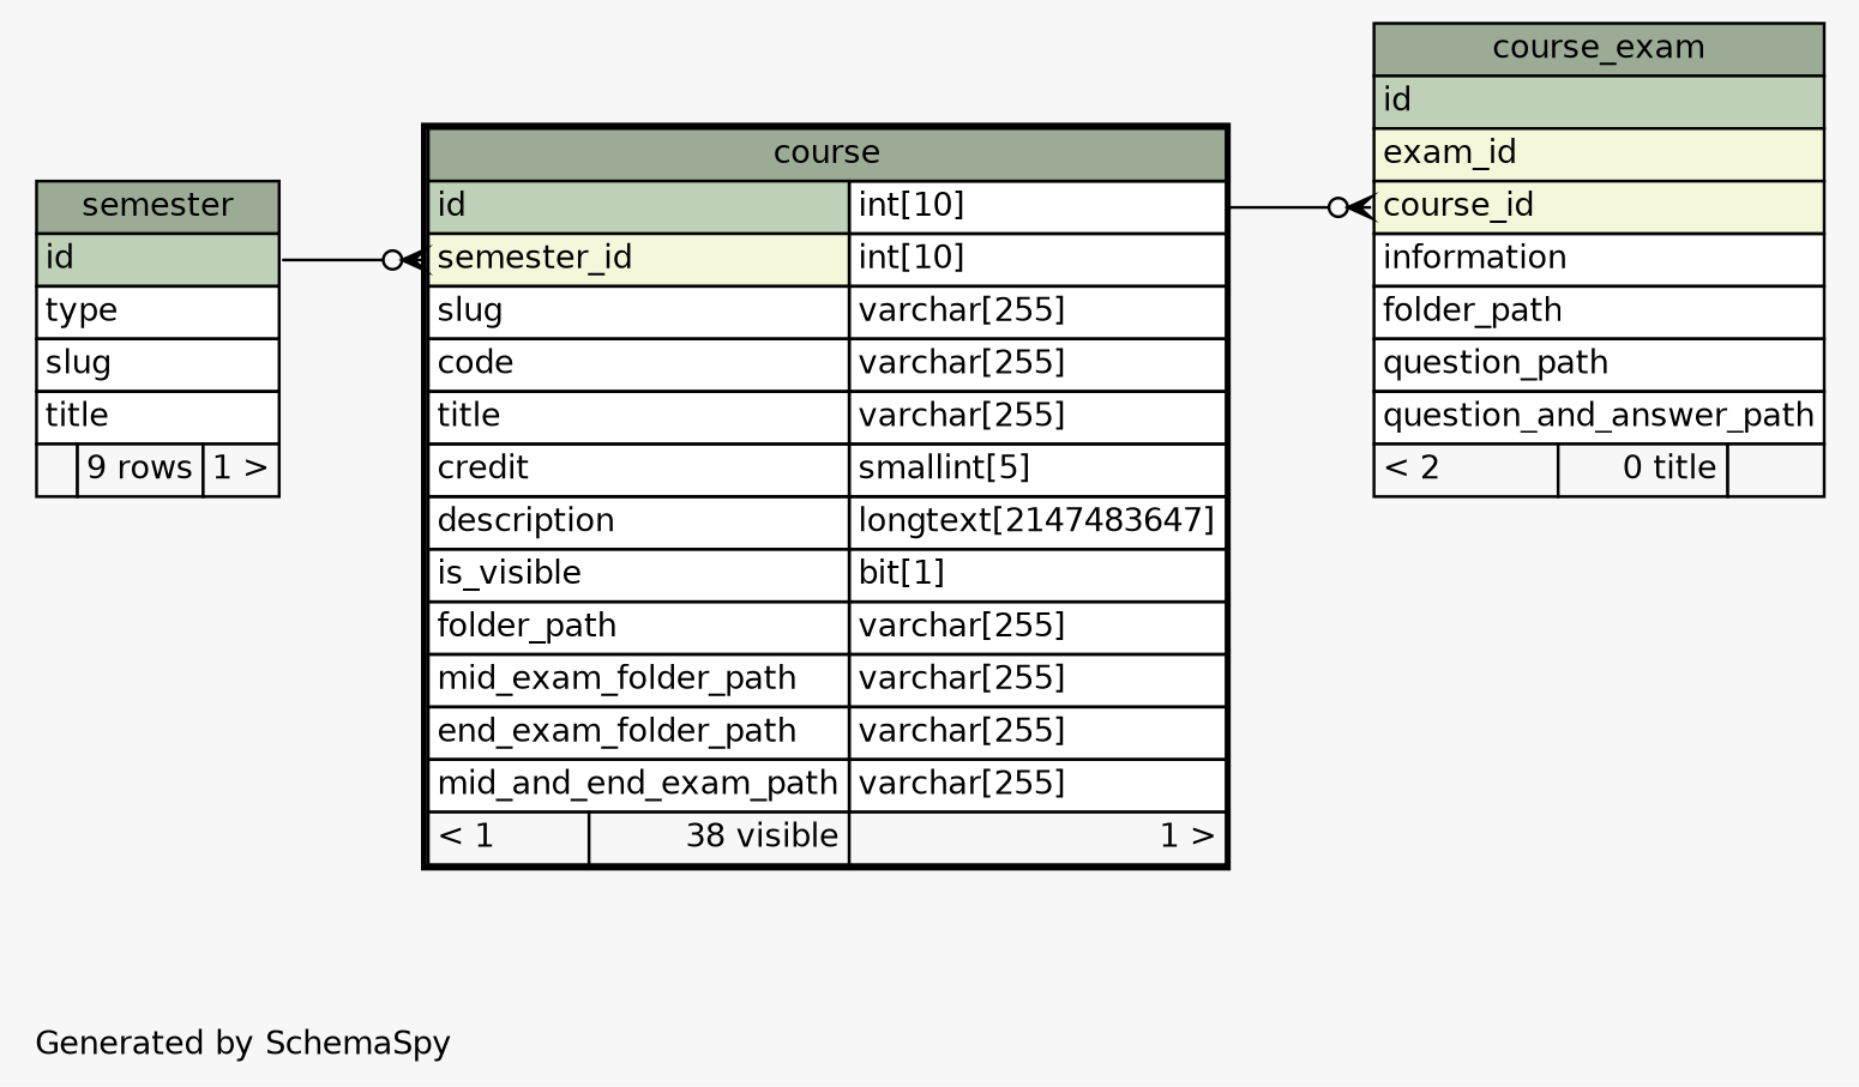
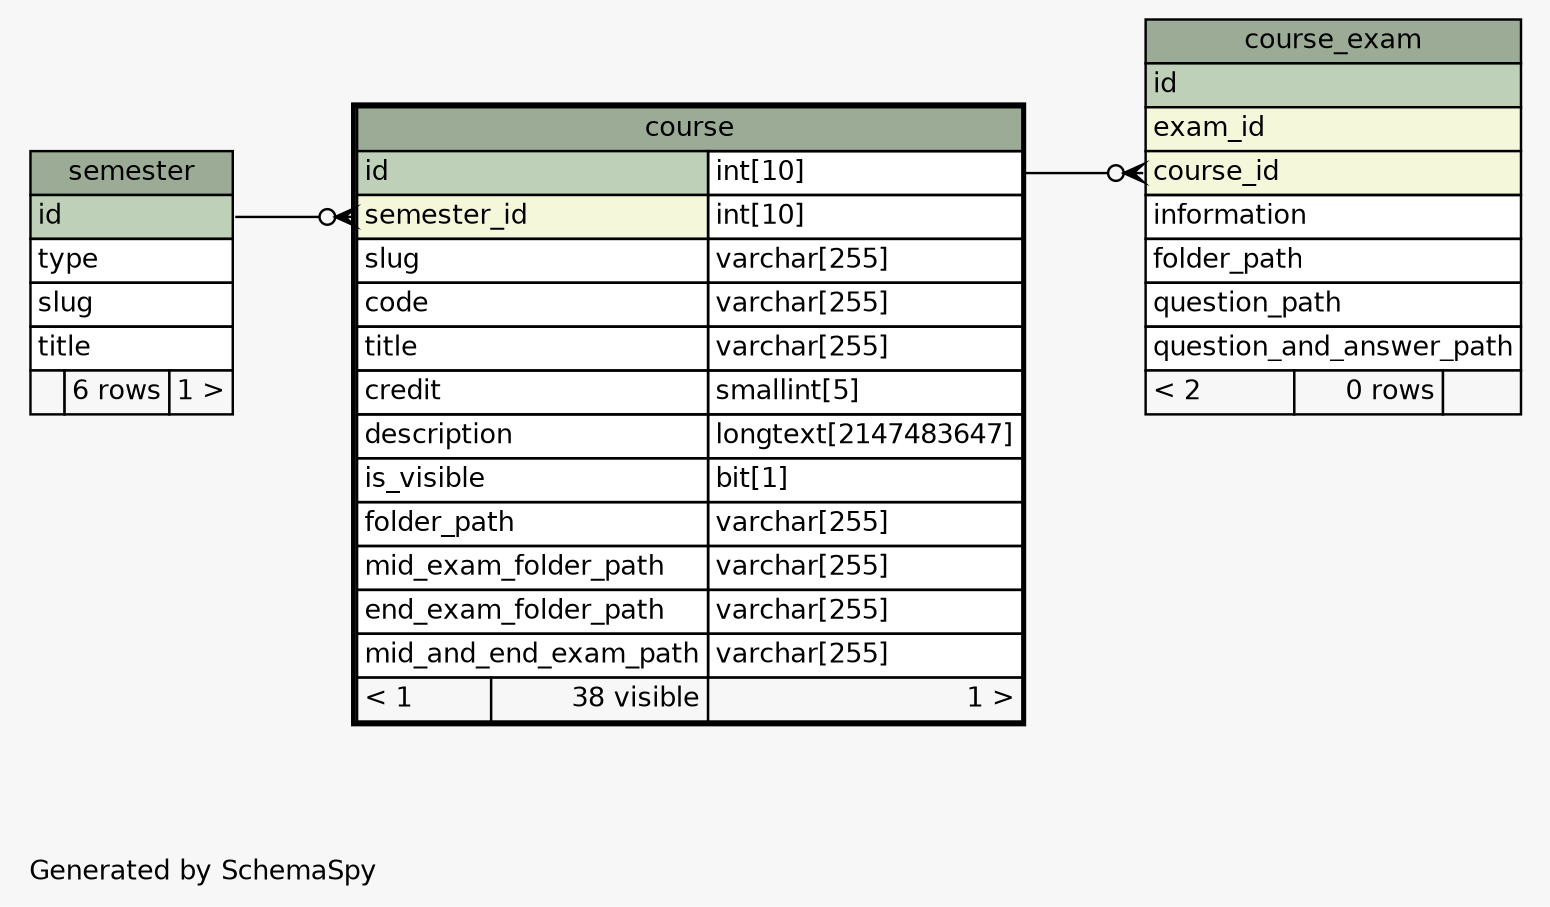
  digraph {
    bgcolor="#f7f7f7"
    fontname=Helvetica
    fontsize=11
    label="\nGenerated by SchemaSpy"
    labeljust=l
    nodesep=0.18
    rankdir=RL
    ranksep=0.46
    node [fontname=Helvetica fontsize=11 shape=plaintext]
    edge [arrowhead=none arrowsize=0.8 arrowtail=crowodot dir=back]
    n1 [label=<     <TABLE BORDER="2" CELLBORDER="1" CELLSPACING="0" BGCOLOR="#ffffff">       <TR><TD COLSPAN="3" BGCOLOR="#9bab96" ALIGN="CENTER">course</TD></TR>       <TR><TD PORT="id" COLSPAN="2" BGCOLOR="#bed1b8" ALIGN="LEFT">id</TD><TD PORT="id.type" ALIGN="LEFT">int[10]</TD></TR>       <TR><TD PORT="semester_id" COLSPAN="2" BGCOLOR="#f4f7da" ALIGN="LEFT">semester_id</TD><TD PORT="semester_id.type" ALIGN="LEFT">int[10]</TD></TR>       <TR><TD PORT="slug" COLSPAN="2" ALIGN="LEFT">slug</TD><TD PORT="slug.type" ALIGN="LEFT">varchar[255]</TD></TR>       <TR><TD PORT="code" COLSPAN="2" ALIGN="LEFT">code</TD><TD PORT="code.type" ALIGN="LEFT">varchar[255]</TD></TR>       <TR><TD PORT="title" COLSPAN="2" ALIGN="LEFT">title</TD><TD PORT="title.type" ALIGN="LEFT">varchar[255]</TD></TR>       <TR><TD PORT="credit" COLSPAN="2" ALIGN="LEFT">credit</TD><TD PORT="credit.type" ALIGN="LEFT">smallint[5]</TD></TR>       <TR><TD PORT="description" COLSPAN="2" ALIGN="LEFT">description</TD><TD PORT="description.type" ALIGN="LEFT">longtext[2147483647]</TD></TR>       <TR><TD PORT="is_visible" COLSPAN="2" ALIGN="LEFT">is_visible</TD><TD PORT="is_visible.type" ALIGN="LEFT">bit[1]</TD></TR>       <TR><TD PORT="folder_path" COLSPAN="2" ALIGN="LEFT">folder_path</TD><TD PORT="folder_path.type" ALIGN="LEFT">varchar[255]</TD></TR>       <TR><TD PORT="mid_exam_folder_path" COLSPAN="2" ALIGN="LEFT">mid_exam_folder_path</TD><TD PORT="mid_exam_folder_path.type" ALIGN="LEFT">varchar[255]</TD></TR>       <TR><TD PORT="end_exam_folder_path" COLSPAN="2" ALIGN="LEFT">end_exam_folder_path</TD><TD PORT="end_exam_folder_path.type" ALIGN="LEFT">varchar[255]</TD></TR>       <TR><TD PORT="mid_and_end_exam_path" COLSPAN="2" ALIGN="LEFT">mid_and_end_exam_path</TD><TD PORT="mid_and_end_exam_path.type" ALIGN="LEFT">varchar[255]</TD></TR>       <TR><TD ALIGN="LEFT" BGCOLOR="#f7f7f7">&lt; 1</TD><TD ALIGN="RIGHT" BGCOLOR="#f7f7f7">38 visible</TD><TD ALIGN="RIGHT" BGCOLOR="#f7f7f7">1 &gt;</TD></TR>     </TABLE>>]
-   n2 [label=<     <TABLE BORDER="0" CELLBORDER="1" CELLSPACING="0" BGCOLOR="#ffffff">       <TR><TD COLSPAN="3" BGCOLOR="#9bab96" ALIGN="CENTER">semester</TD></TR>       <TR><TD PORT="id" COLSPAN="3" BGCOLOR="#bed1b8" ALIGN="LEFT">id</TD></TR>       <TR><TD PORT="type" COLSPAN="3" ALIGN="LEFT">type</TD></TR>       <TR><TD PORT="slug" COLSPAN="3" ALIGN="LEFT">slug</TD></TR>       <TR><TD PORT="title" COLSPAN="3" ALIGN="LEFT">title</TD></TR>       <TR><TD ALIGN="LEFT" BGCOLOR="#f7f7f7">  </TD><TD ALIGN="RIGHT" BGCOLOR="#f7f7f7">9 rows</TD><TD ALIGN="RIGHT" BGCOLOR="#f7f7f7">1 &gt;</TD></TR>     </TABLE>>]
-   n3 [label=<     <TABLE BORDER="0" CELLBORDER="1" CELLSPACING="0" BGCOLOR="#ffffff">       <TR><TD COLSPAN="3" BGCOLOR="#9bab96" ALIGN="CENTER">course_exam</TD></TR>       <TR><TD PORT="id" COLSPAN="3" BGCOLOR="#bed1b8" ALIGN="LEFT">id</TD></TR>       <TR><TD PORT="exam_id" COLSPAN="3" BGCOLOR="#f4f7da" ALIGN="LEFT">exam_id</TD></TR>       <TR><TD PORT="course_id" COLSPAN="3" BGCOLOR="#f4f7da" ALIGN="LEFT">course_id</TD></TR>       <TR><TD PORT="information" COLSPAN="3" ALIGN="LEFT">information</TD></TR>       <TR><TD PORT="folder_path" COLSPAN="3" ALIGN="LEFT">folder_path</TD></TR>       <TR><TD PORT="question_path" COLSPAN="3" ALIGN="LEFT">question_path</TD></TR>       <TR><TD PORT="question_and_answer_path" COLSPAN="3" ALIGN="LEFT">question_and_answer_path</TD></TR>       <TR><TD ALIGN="LEFT" BGCOLOR="#f7f7f7">&lt; 2</TD><TD ALIGN="RIGHT" BGCOLOR="#f7f7f7">0 title</TD><TD ALIGN="RIGHT" BGCOLOR="#f7f7f7">  </TD></TR>     </TABLE>>]
+   n2 [label=<     <TABLE BORDER="0" CELLBORDER="1" CELLSPACING="0" BGCOLOR="#ffffff">       <TR><TD COLSPAN="3" BGCOLOR="#9bab96" ALIGN="CENTER">semester</TD></TR>       <TR><TD PORT="id" COLSPAN="3" BGCOLOR="#bed1b8" ALIGN="LEFT">id</TD></TR>       <TR><TD PORT="type" COLSPAN="3" ALIGN="LEFT">type</TD></TR>       <TR><TD PORT="slug" COLSPAN="3" ALIGN="LEFT">slug</TD></TR>       <TR><TD PORT="title" COLSPAN="3" ALIGN="LEFT">title</TD></TR>       <TR><TD ALIGN="LEFT" BGCOLOR="#f7f7f7">  </TD><TD ALIGN="RIGHT" BGCOLOR="#f7f7f7">6 rows</TD><TD ALIGN="RIGHT" BGCOLOR="#f7f7f7">1 &gt;</TD></TR>     </TABLE>>]
+   n3 [label=<     <TABLE BORDER="0" CELLBORDER="1" CELLSPACING="0" BGCOLOR="#ffffff">       <TR><TD COLSPAN="3" BGCOLOR="#9bab96" ALIGN="CENTER">course_exam</TD></TR>       <TR><TD PORT="id" COLSPAN="3" BGCOLOR="#bed1b8" ALIGN="LEFT">id</TD></TR>       <TR><TD PORT="exam_id" COLSPAN="3" BGCOLOR="#f4f7da" ALIGN="LEFT">exam_id</TD></TR>       <TR><TD PORT="course_id" COLSPAN="3" BGCOLOR="#f4f7da" ALIGN="LEFT">course_id</TD></TR>       <TR><TD PORT="information" COLSPAN="3" ALIGN="LEFT">information</TD></TR>       <TR><TD PORT="folder_path" COLSPAN="3" ALIGN="LEFT">folder_path</TD></TR>       <TR><TD PORT="question_path" COLSPAN="3" ALIGN="LEFT">question_path</TD></TR>       <TR><TD PORT="question_and_answer_path" COLSPAN="3" ALIGN="LEFT">question_and_answer_path</TD></TR>       <TR><TD ALIGN="LEFT" BGCOLOR="#f7f7f7">&lt; 2</TD><TD ALIGN="RIGHT" BGCOLOR="#f7f7f7">0 rows</TD><TD ALIGN="RIGHT" BGCOLOR="#f7f7f7">  </TD></TR>     </TABLE>>]
    n1 -> n2 [headport="id:e" tailport="semester_id:w"]
    n3 -> n1 [headport="id.type:e" tailport="course_id:w"]
  }
